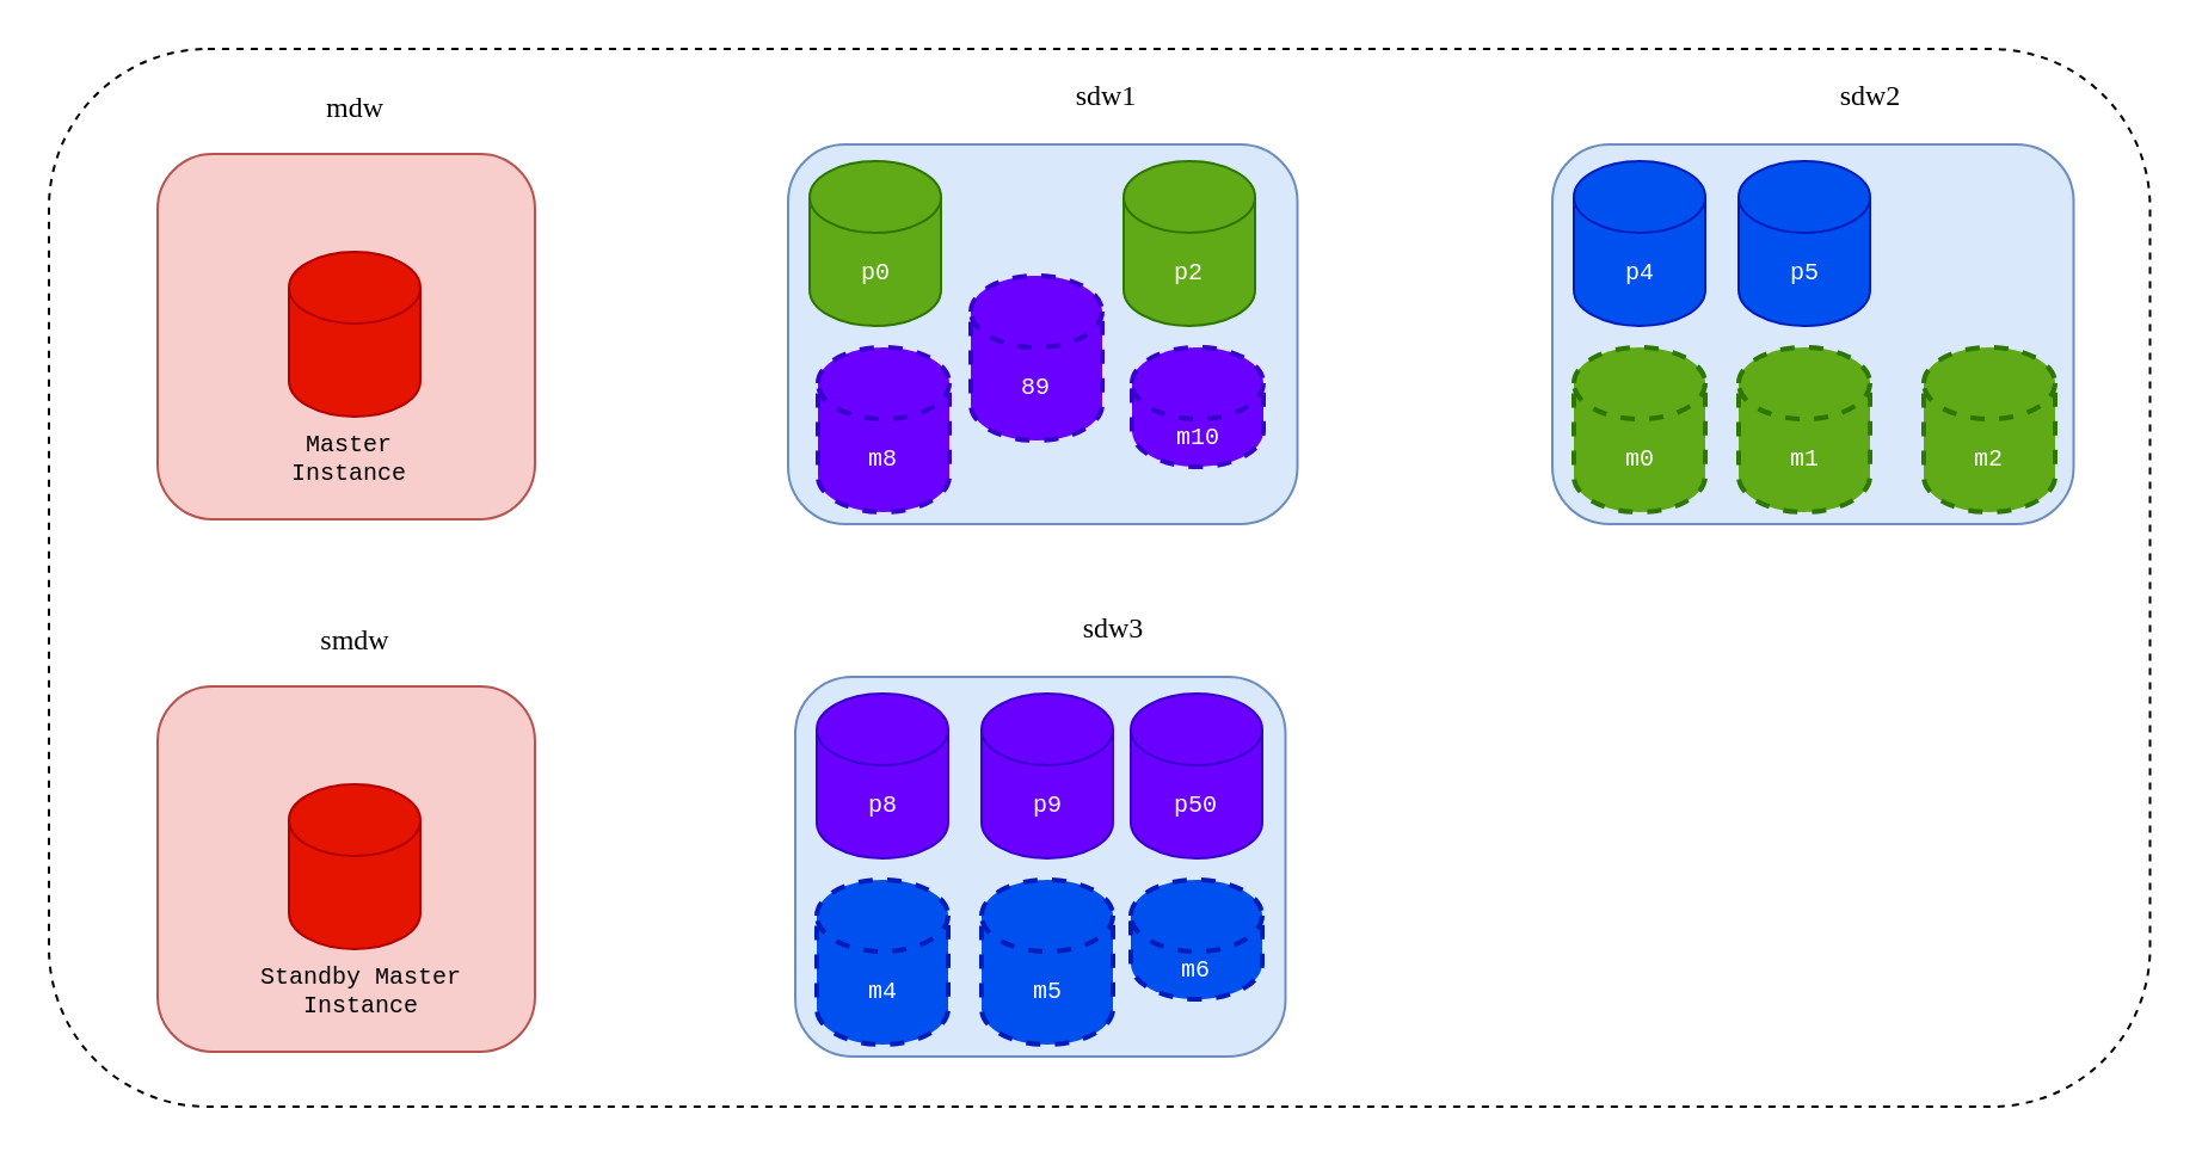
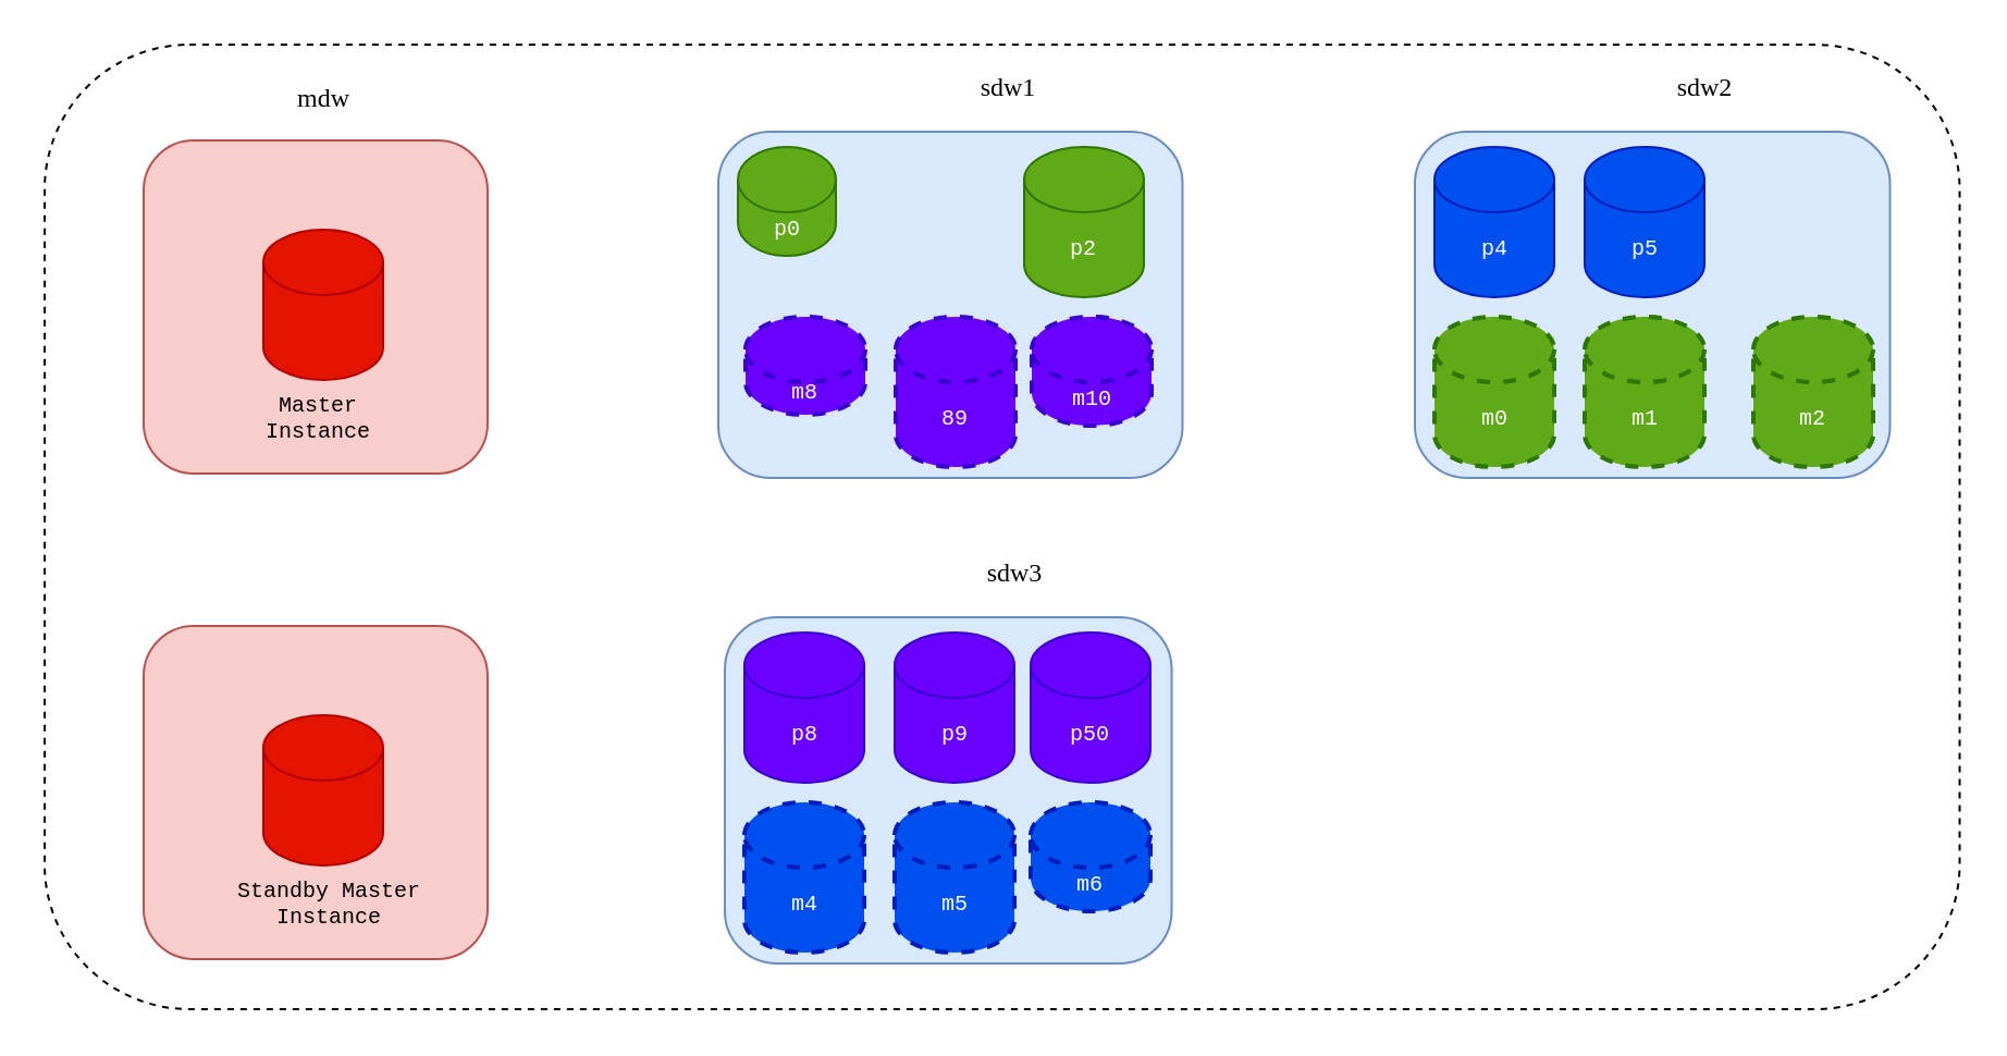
  <mxCell id="0" />
  <mxCell id="1" parent="0" />
  <mxCell id="2" value="" style="rounded=1;whiteSpace=wrap;html=1;gradientColor=none;glass=0;sketch=0;shadow=0;dashed=1;" vertex="1" parent="1"><mxGeometry x="20" y="20" width="879.75" height="443" as="geometry" /></mxCell>
  <mxCell id="3" value="" style="rounded=1;whiteSpace=wrap;html=1;sketch=0;fontFamily=Courier New;fontSize=10;fillColor=#f8cecc;strokeColor=#b85450;" vertex="1" parent="1"><mxGeometry x="65.5" y="64" width="158" height="153" as="geometry" /></mxCell>
  <mxCell id="4" value="mdw" style="text;html=1;strokeColor=none;fillColor=none;align=center;verticalAlign=middle;whiteSpace=wrap;rounded=0;fontFamily=Times New Roman;" vertex="1" parent="1"><mxGeometry x="104.5" y="30" width="87" height="30" as="geometry" /></mxCell>
  <mxCell id="5" value="" style="shape=cylinder3;whiteSpace=wrap;html=1;boundedLbl=1;backgroundOutline=1;size=15;sketch=0;fontFamily=Courier New;fontSize=10;fillColor=#e51400;fontColor=#ffffff;strokeColor=#B20000;" vertex="1" parent="1"><mxGeometry x="120.5" y="105" width="55" height="69" as="geometry" /></mxCell>
  <mxCell id="6" value="" style="rounded=1;whiteSpace=wrap;html=1;sketch=0;fontFamily=Courier New;fontSize=10;fillColor=#dae8fc;strokeColor=#6c8ebf;" vertex="1" parent="1"><mxGeometry x="329.5" y="60" width="213.25" height="159" as="geometry" /></mxCell>
  <mxCell id="7" value="sdw1" style="text;html=1;strokeColor=none;fillColor=none;align=center;verticalAlign=middle;whiteSpace=wrap;rounded=0;fontFamily=Times New Roman;" vertex="1" parent="1"><mxGeometry x="407.5" y="25" width="110" height="30" as="geometry" /></mxCell>
- <mxCell id="8" value="p0" style="shape=cylinder3;whiteSpace=wrap;html=1;boundedLbl=1;backgroundOutline=1;size=15;sketch=0;fontFamily=Courier New;fontSize=10;fillColor=#60a917;fontColor=#ffffff;strokeColor=#2D7600;" vertex="1" parent="1"><mxGeometry x="338.5" y="67" width="55" height="69" as="geometry" /></mxCell>
+ <mxCell id="8" value="p0" style="shape=cylinder3;whiteSpace=wrap;html=1;boundedLbl=1;backgroundOutline=1;size=15;sketch=0;fontFamily=Courier New;fontSize=10;fillColor=#60a917;fontColor=#ffffff;strokeColor=#2D7600;" vertex="1" parent="1"><mxGeometry x="338.5" y="67" width="45" height="50" as="geometry" /></mxCell>
  <mxCell id="9" value="p2" style="shape=cylinder3;whiteSpace=wrap;html=1;boundedLbl=1;backgroundOutline=1;size=15;sketch=0;fontFamily=Courier New;fontSize=10;fillColor=#60a917;fontColor=#ffffff;strokeColor=#2D7600;" vertex="1" parent="1"><mxGeometry x="470" y="67" width="55" height="69" as="geometry" /></mxCell>
  <mxCell id="10" value="" style="rounded=1;whiteSpace=wrap;html=1;sketch=0;fontFamily=Courier New;fontSize=10;fillColor=#dae8fc;strokeColor=#6c8ebf;" vertex="1" parent="1"><mxGeometry x="649.5" y="60" width="218.25" height="159" as="geometry" /></mxCell>
  <mxCell id="11" value="sdw2" style="text;html=1;strokeColor=none;fillColor=none;align=center;verticalAlign=middle;whiteSpace=wrap;rounded=0;fontFamily=Times New Roman;" vertex="1" parent="1"><mxGeometry x="727.5" y="25" width="110" height="30" as="geometry" /></mxCell>
  <mxCell id="12" value="p4" style="shape=cylinder3;whiteSpace=wrap;html=1;boundedLbl=1;backgroundOutline=1;size=15;sketch=0;fontFamily=Courier New;fontSize=10;fillColor=#0050ef;fontColor=#ffffff;strokeColor=#001DBC;" vertex="1" parent="1"><mxGeometry x="658.5" y="67" width="55" height="69" as="geometry" /></mxCell>
  <mxCell id="13" value="p5" style="shape=cylinder3;whiteSpace=wrap;html=1;boundedLbl=1;backgroundOutline=1;size=15;sketch=0;fontFamily=Courier New;fontSize=10;fillColor=#0050ef;fontColor=#ffffff;strokeColor=#001DBC;" vertex="1" parent="1"><mxGeometry x="727.5" y="67" width="55" height="69" as="geometry" /></mxCell>
  <mxCell id="14" value="m0" style="shape=cylinder3;whiteSpace=wrap;html=1;boundedLbl=1;backgroundOutline=1;size=15;sketch=0;fontFamily=Courier New;fontSize=10;dashed=1;fillColor=#60a917;fontColor=#ffffff;strokeColor=#2D7600;strokeWidth=2;" vertex="1" parent="1"><mxGeometry x="658.5" y="145" width="55" height="69" as="geometry" /></mxCell>
  <mxCell id="15" value="m1" style="shape=cylinder3;whiteSpace=wrap;html=1;boundedLbl=1;backgroundOutline=1;size=15;sketch=0;fontFamily=Courier New;fontSize=10;dashed=1;fillColor=#60a917;fontColor=#ffffff;strokeColor=#2D7600;strokeWidth=2;" vertex="1" parent="1"><mxGeometry x="727.5" y="145" width="55" height="69" as="geometry" /></mxCell>
  <mxCell id="16" value="m2" style="shape=cylinder3;whiteSpace=wrap;html=1;boundedLbl=1;backgroundOutline=1;size=15;sketch=0;fontFamily=Courier New;fontSize=10;dashed=1;fillColor=#60a917;fontColor=#ffffff;strokeColor=#2D7600;strokeWidth=2;" vertex="1" parent="1"><mxGeometry x="805" y="145" width="55" height="69" as="geometry" /></mxCell>
  <mxCell id="17" value="" style="rounded=1;whiteSpace=wrap;html=1;sketch=0;fontFamily=Courier New;fontSize=10;fillColor=#dae8fc;strokeColor=#6c8ebf;" vertex="1" parent="1"><mxGeometry x="332.5" y="283" width="205.25" height="159" as="geometry" /></mxCell>
  <mxCell id="18" value="sdw3" style="text;html=1;strokeColor=none;fillColor=none;align=center;verticalAlign=middle;whiteSpace=wrap;rounded=0;fontFamily=Times New Roman;" vertex="1" parent="1"><mxGeometry x="410.5" y="248" width="110" height="30" as="geometry" /></mxCell>
  <mxCell id="19" value="p8" style="shape=cylinder3;whiteSpace=wrap;html=1;boundedLbl=1;backgroundOutline=1;size=15;sketch=0;fontFamily=Courier New;fontSize=10;fillColor=#6a00ff;fontColor=#ffffff;strokeColor=#3700CC;" vertex="1" parent="1"><mxGeometry x="341.5" y="290" width="55" height="69" as="geometry" /></mxCell>
  <mxCell id="20" value="p9" style="shape=cylinder3;whiteSpace=wrap;html=1;boundedLbl=1;backgroundOutline=1;size=15;sketch=0;fontFamily=Courier New;fontSize=10;fillColor=#6a00ff;fontColor=#ffffff;strokeColor=#3700CC;" vertex="1" parent="1"><mxGeometry x="410.5" y="290" width="55" height="69" as="geometry" /></mxCell>
  <mxCell id="21" value="p50" style="shape=cylinder3;whiteSpace=wrap;html=1;boundedLbl=1;backgroundOutline=1;size=15;sketch=0;fontFamily=Courier New;fontSize=10;fillColor=#6a00ff;fontColor=#ffffff;strokeColor=#3700CC;" vertex="1" parent="1"><mxGeometry x="473" y="290" width="55" height="69" as="geometry" /></mxCell>
  <mxCell id="22" value="m4" style="shape=cylinder3;whiteSpace=wrap;html=1;boundedLbl=1;backgroundOutline=1;size=15;sketch=0;fontFamily=Courier New;fontSize=10;dashed=1;fillColor=#0050ef;fontColor=#ffffff;strokeColor=#001DBC;strokeWidth=2;" vertex="1" parent="1"><mxGeometry x="341.5" y="368" width="55" height="69" as="geometry" /></mxCell>
  <mxCell id="23" value="m5" style="shape=cylinder3;whiteSpace=wrap;html=1;boundedLbl=1;backgroundOutline=1;size=15;sketch=0;fontFamily=Courier New;fontSize=10;dashed=1;fillColor=#0050ef;fontColor=#ffffff;strokeColor=#001DBC;strokeWidth=2;" vertex="1" parent="1"><mxGeometry x="410.5" y="368" width="55" height="69" as="geometry" /></mxCell>
  <mxCell id="24" value="m6" style="shape=cylinder3;whiteSpace=wrap;html=1;boundedLbl=1;backgroundOutline=1;size=15;sketch=0;fontFamily=Courier New;fontSize=10;dashed=1;fillColor=#0050ef;fontColor=#ffffff;strokeColor=#001DBC;strokeWidth=2;" vertex="1" parent="1"><mxGeometry x="473" y="368" width="55" height="50" as="geometry" /></mxCell>
- <mxCell id="25" value="m8" style="shape=cylinder3;whiteSpace=wrap;html=1;boundedLbl=1;backgroundOutline=1;size=15;sketch=0;fontFamily=Courier New;fontSize=10;dashed=1;fillColor=#6a00ff;fontColor=#ffffff;strokeColor=#3700CC;strokeWidth=2;" vertex="1" parent="1"><mxGeometry x="342" y="145" width="55" height="69" as="geometry" /></mxCell>
- <mxCell id="26" value="89" style="shape=cylinder3;whiteSpace=wrap;html=1;boundedLbl=1;backgroundOutline=1;size=15;sketch=0;fontFamily=Courier New;fontSize=10;dashed=1;fillColor=#6a00ff;fontColor=#ffffff;strokeColor=#3700CC;strokeWidth=2;" vertex="1" parent="1"><mxGeometry x="406" y="115" width="55" height="69" as="geometry" /></mxCell>
+ <mxCell id="25" value="m8" style="shape=cylinder3;whiteSpace=wrap;html=1;boundedLbl=1;backgroundOutline=1;size=15;sketch=0;fontFamily=Courier New;fontSize=10;dashed=1;fillColor=#6a00ff;fontColor=#ffffff;strokeColor=#3700CC;strokeWidth=2;" vertex="1" parent="1"><mxGeometry x="342" y="145" width="55" height="45" as="geometry" /></mxCell>
+ <mxCell id="26" value="89" style="shape=cylinder3;whiteSpace=wrap;html=1;boundedLbl=1;backgroundOutline=1;size=15;sketch=0;fontFamily=Courier New;fontSize=10;dashed=1;fillColor=#6a00ff;fontColor=#ffffff;strokeColor=#3700CC;strokeWidth=2;" vertex="1" parent="1"><mxGeometry x="411" y="145" width="55" height="69" as="geometry" /></mxCell>
  <mxCell id="27" value="m10" style="shape=cylinder3;whiteSpace=wrap;html=1;boundedLbl=1;backgroundOutline=1;size=15;sketch=0;fontFamily=Courier New;fontSize=10;dashed=1;fillColor=#6a00ff;fontColor=#ffffff;strokeColor=#3700CC;strokeWidth=2;" vertex="1" parent="1"><mxGeometry x="473.5" y="145" width="55" height="50" as="geometry" /></mxCell>
  <mxCell id="28" value="Master Instance" style="text;html=1;strokeColor=none;fillColor=none;align=center;verticalAlign=middle;whiteSpace=wrap;rounded=0;dashed=1;sketch=0;fontFamily=Courier New;fontSize=10;" vertex="1" parent="1"><mxGeometry x="115.5" y="177" width="60" height="30" as="geometry" /></mxCell>
  <mxCell id="29" value="" style="rounded=1;whiteSpace=wrap;html=1;sketch=0;fontFamily=Courier New;fontSize=10;fillColor=#f8cecc;strokeColor=#b85450;" vertex="1" parent="1"><mxGeometry x="65.5" y="287" width="158" height="153" as="geometry" /></mxCell>
- <mxCell id="30" value="smdw" style="text;html=1;strokeColor=none;fillColor=none;align=center;verticalAlign=middle;whiteSpace=wrap;rounded=0;fontFamily=Times New Roman;" vertex="1" parent="1"><mxGeometry x="104.5" y="253" width="87" height="30" as="geometry" /></mxCell>
  <mxCell id="31" value="" style="shape=cylinder3;whiteSpace=wrap;html=1;boundedLbl=1;backgroundOutline=1;size=15;sketch=0;fontFamily=Courier New;fontSize=10;fillColor=#e51400;fontColor=#ffffff;strokeColor=#B20000;" vertex="1" parent="1"><mxGeometry x="120.5" y="328" width="55" height="69" as="geometry" /></mxCell>
  <mxCell id="32" value="Standby Master Instance" style="text;html=1;strokeColor=none;fillColor=none;align=center;verticalAlign=middle;whiteSpace=wrap;rounded=0;dashed=1;sketch=0;fontFamily=Courier New;fontSize=10;" vertex="1" parent="1"><mxGeometry x="99.5" y="400" width="102" height="30" as="geometry" /></mxCell>
